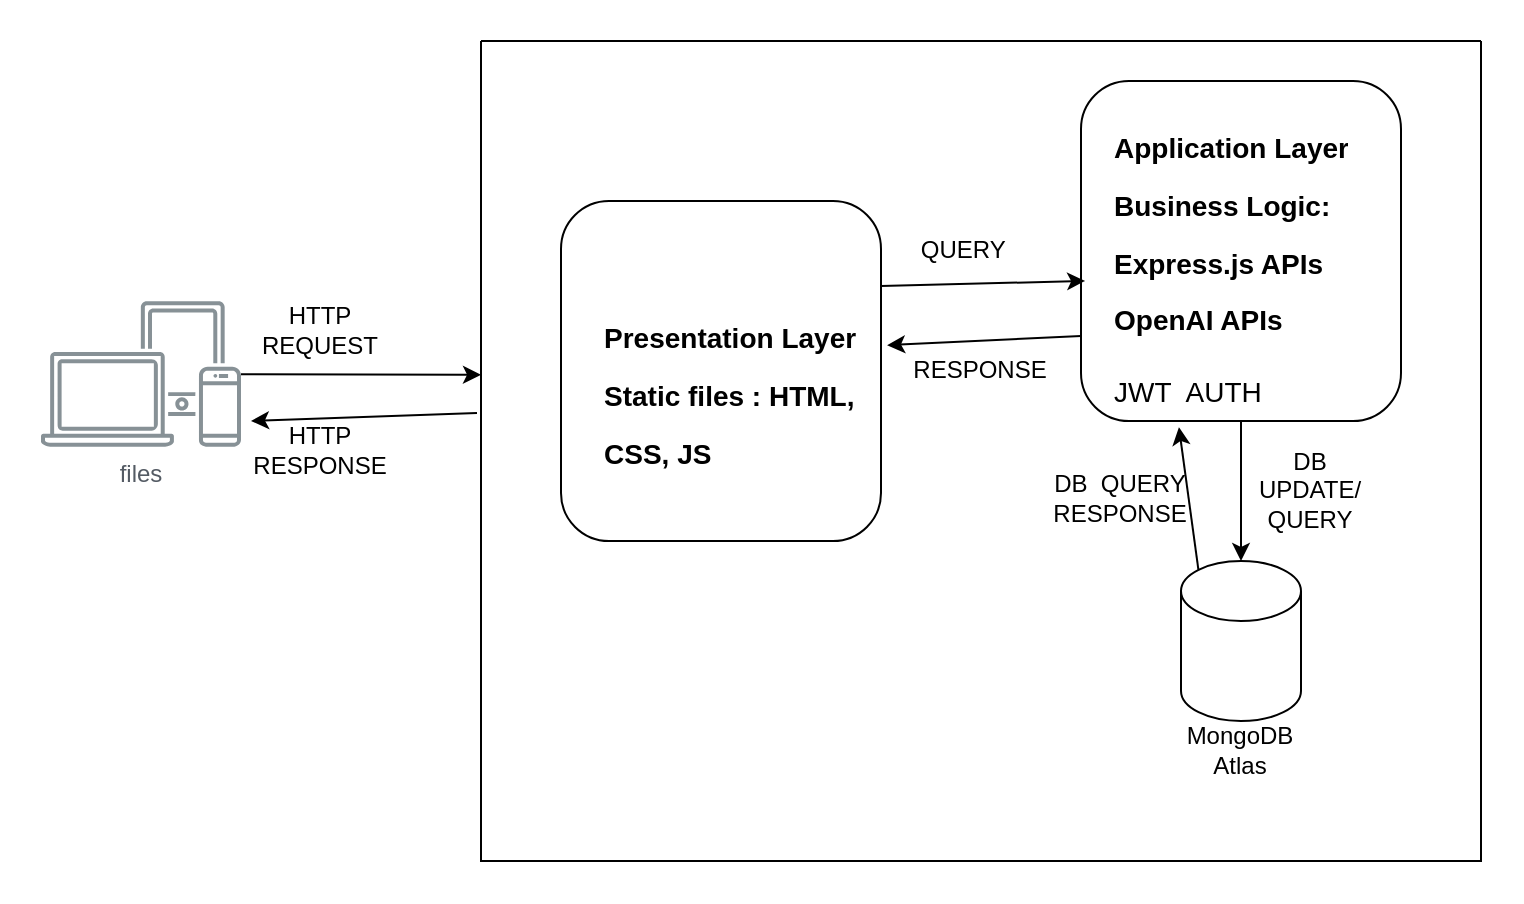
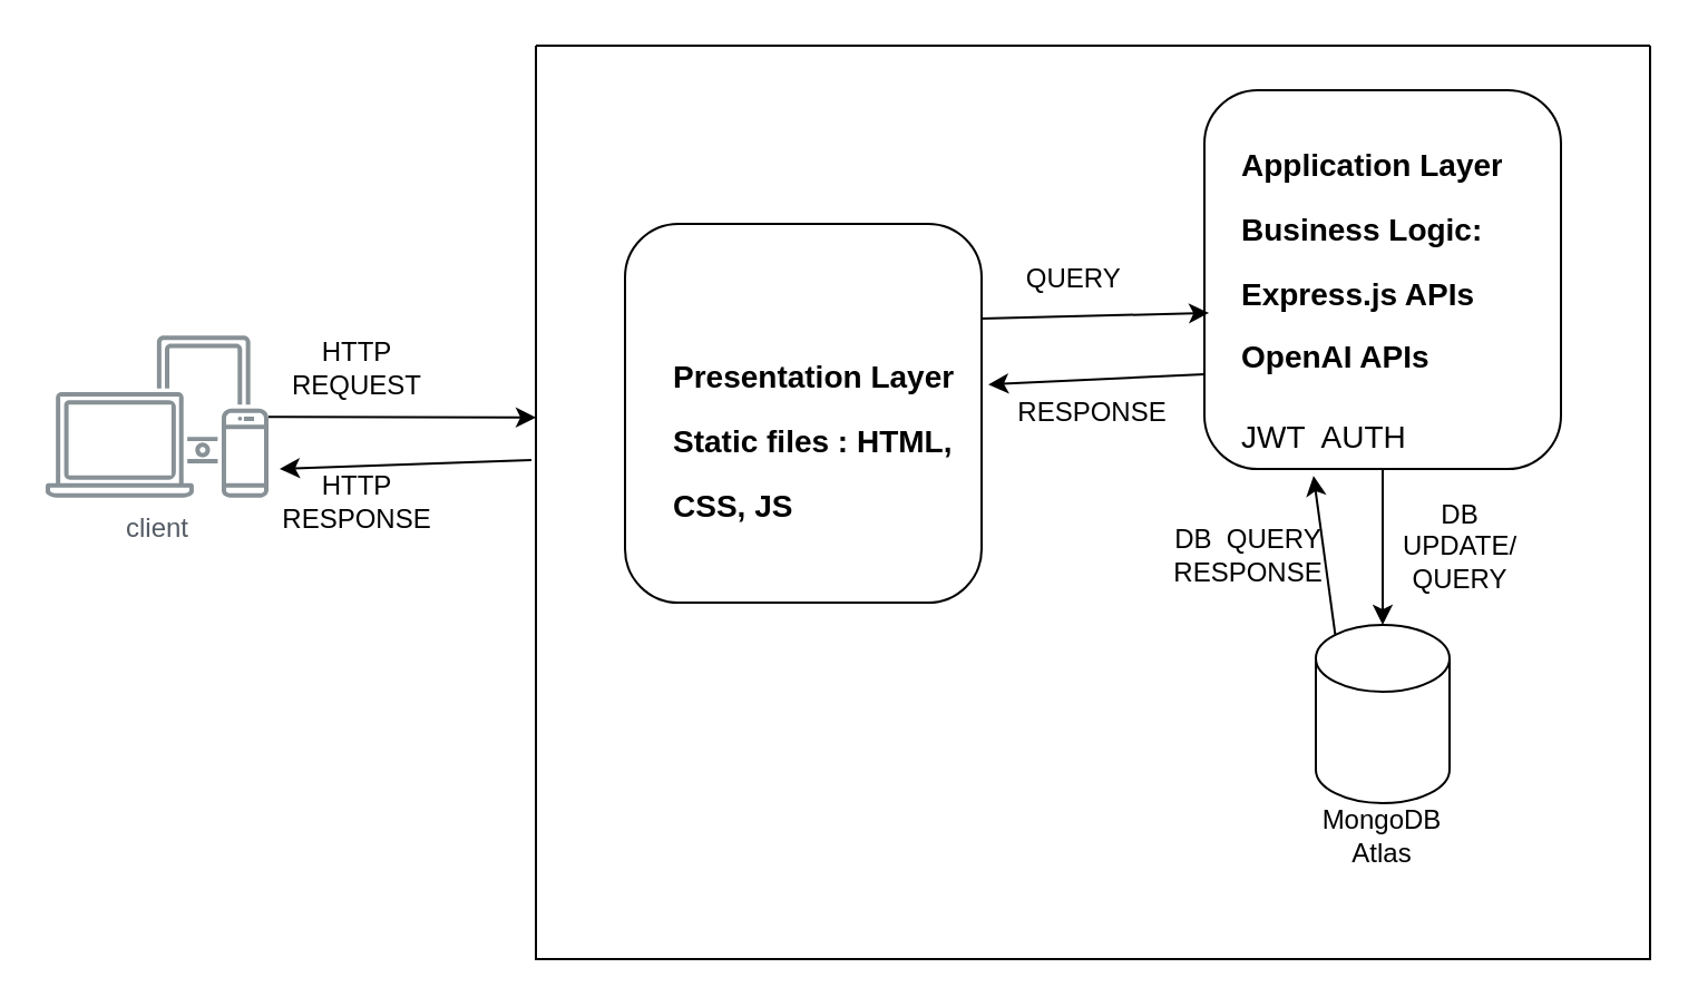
  <mxCell id="0" />
  <mxCell id="1" parent="0" />
- <mxCell id="2" value="files" style="sketch=0;outlineConnect=0;gradientColor=none;fontColor=#545B64;strokeColor=none;fillColor=#879196;dashed=0;verticalLabelPosition=bottom;verticalAlign=top;align=center;html=1;fontSize=12;fontStyle=0;aspect=fixed;shape=mxgraph.aws4.illustration_devices;pointerEvents=1" vertex="1" parent="1"><mxGeometry x="20" y="150" width="100" height="73" as="geometry" /></mxCell>
+ <mxCell id="2" value="client" style="sketch=0;outlineConnect=0;gradientColor=none;fontColor=#545B64;strokeColor=none;fillColor=#879196;dashed=0;verticalLabelPosition=bottom;verticalAlign=top;align=center;html=1;fontSize=12;fontStyle=0;aspect=fixed;shape=mxgraph.aws4.illustration_devices;pointerEvents=1" vertex="1" parent="1"><mxGeometry x="20" y="150" width="100" height="73" as="geometry" /></mxCell>
  <mxCell id="3" value="" style="endArrow=classic;html=1;rounded=0;entryX=0;entryY=0.407;entryDx=0;entryDy=0;entryPerimeter=0;" edge="1" parent="1" source="2" target="4"><mxGeometry width="50" height="50" relative="1" as="geometry"><mxPoint x="360" y="180" as="sourcePoint" /><mxPoint x="230" y="187" as="targetPoint" /></mxGeometry></mxCell>
  <mxCell id="4" value="" style="swimlane;startSize=0;" vertex="1" parent="1"><mxGeometry x="240" y="20" width="500" height="410" as="geometry" /></mxCell>
  <mxCell id="5" value="" style="rounded=1;whiteSpace=wrap;html=1;" vertex="1" parent="4"><mxGeometry x="40" y="80" width="160" height="170" as="geometry" /></mxCell>
  <mxCell id="6" value="&lt;h1 style=&quot;margin-top: 0px;&quot;&gt;&lt;font style=&quot;font-size: 14px;&quot;&gt;Presentation Layer&lt;br&gt;Static files : HTML, CSS, JS&lt;/font&gt;&lt;/h1&gt;" style="text;html=1;whiteSpace=wrap;overflow=hidden;rounded=0;" vertex="1" parent="4"><mxGeometry x="60" y="125" width="130" height="113.5" as="geometry" /></mxCell>
  <mxCell id="7" value="" style="edgeStyle=orthogonalEdgeStyle;rounded=0;orthogonalLoop=1;jettySize=auto;html=1;" edge="1" parent="4" source="8" target="9"><mxGeometry relative="1" as="geometry" /></mxCell>
  <mxCell id="8" value="" style="rounded=1;whiteSpace=wrap;html=1;" vertex="1" parent="4"><mxGeometry x="300" y="20" width="160" height="170" as="geometry" /></mxCell>
  <mxCell id="9" value="" style="shape=cylinder3;whiteSpace=wrap;html=1;boundedLbl=1;backgroundOutline=1;size=15;" vertex="1" parent="4"><mxGeometry x="350" y="260" width="60" height="80" as="geometry" /></mxCell>
  <mxCell id="10" value="&lt;h1 style=&quot;margin-top: 0px;&quot;&gt;&lt;font style=&quot;font-size: 14px;&quot;&gt;Application Layer&lt;br&gt;Business Logic:&lt;br&gt;Express.js APIs&lt;br&gt;OpenAI APIs&lt;/font&gt;&lt;/h1&gt;&lt;div&gt;&lt;font style=&quot;font-size: 14px;&quot;&gt;JWT&amp;nbsp; AUTH&lt;/font&gt;&lt;/div&gt;" style="text;html=1;whiteSpace=wrap;overflow=hidden;rounded=0;" vertex="1" parent="4"><mxGeometry x="315" y="30" width="135" height="150" as="geometry" /></mxCell>
  <mxCell id="11" value="" style="endArrow=classic;html=1;rounded=0;entryX=0.013;entryY=0.588;entryDx=0;entryDy=0;entryPerimeter=0;exitX=1;exitY=0.25;exitDx=0;exitDy=0;" edge="1" parent="4" source="5" target="8"><mxGeometry width="50" height="50" relative="1" as="geometry"><mxPoint x="120" y="260" as="sourcePoint" /><mxPoint x="170" y="210" as="targetPoint" /></mxGeometry></mxCell>
  <mxCell id="12" value="&amp;nbsp;QUERY" style="text;html=1;align=center;verticalAlign=middle;whiteSpace=wrap;rounded=0;" vertex="1" parent="4"><mxGeometry x="210" y="90" width="60" height="30" as="geometry" /></mxCell>
  <mxCell id="13" value="" style="endArrow=classic;html=1;rounded=0;exitX=0;exitY=0.75;exitDx=0;exitDy=0;entryX=1.019;entryY=0.424;entryDx=0;entryDy=0;entryPerimeter=0;" edge="1" parent="4" source="8" target="5"><mxGeometry width="50" height="50" relative="1" as="geometry"><mxPoint x="120" y="260" as="sourcePoint" /><mxPoint x="170" y="210" as="targetPoint" /></mxGeometry></mxCell>
  <mxCell id="14" value="RESPONSE" style="text;html=1;align=center;verticalAlign=middle;whiteSpace=wrap;rounded=0;" vertex="1" parent="4"><mxGeometry x="220" y="150" width="60" height="30" as="geometry" /></mxCell>
  <mxCell id="15" value="DB UPDATE/ QUERY" style="text;html=1;align=center;verticalAlign=middle;whiteSpace=wrap;rounded=0;" vertex="1" parent="4"><mxGeometry x="385" y="210" width="60" height="30" as="geometry" /></mxCell>
  <mxCell id="16" value="MongoDB Atlas" style="text;html=1;align=center;verticalAlign=middle;whiteSpace=wrap;rounded=0;" vertex="1" parent="4"><mxGeometry x="350" y="340" width="60" height="30" as="geometry" /></mxCell>
  <mxCell id="17" value="" style="endArrow=classic;html=1;rounded=0;entryX=0.306;entryY=1.018;entryDx=0;entryDy=0;entryPerimeter=0;exitX=0.145;exitY=0;exitDx=0;exitDy=4.35;exitPerimeter=0;" edge="1" parent="4" source="9" target="8"><mxGeometry width="50" height="50" relative="1" as="geometry"><mxPoint x="120" y="260" as="sourcePoint" /><mxPoint x="170" y="210" as="targetPoint" /></mxGeometry></mxCell>
  <mxCell id="18" value="DB&amp;nbsp; QUERY RESPONSE" style="text;html=1;align=center;verticalAlign=middle;whiteSpace=wrap;rounded=0;" vertex="1" parent="4"><mxGeometry x="290" y="213.5" width="60" height="30" as="geometry" /></mxCell>
  <mxCell id="19" value="HTTP REQUEST" style="text;html=1;align=center;verticalAlign=middle;whiteSpace=wrap;rounded=0;" vertex="1" parent="1"><mxGeometry x="130" y="150" width="60" height="30" as="geometry" /></mxCell>
  <mxCell id="20" value="" style="endArrow=classic;html=1;rounded=0;entryX=1.05;entryY=0.823;entryDx=0;entryDy=0;entryPerimeter=0;" edge="1" parent="1" target="2"><mxGeometry width="50" height="50" relative="1" as="geometry"><mxPoint x="238" y="206" as="sourcePoint" /><mxPoint x="410" y="230" as="targetPoint" /></mxGeometry></mxCell>
  <mxCell id="21" value="HTTP RESPONSE" style="text;html=1;align=center;verticalAlign=middle;whiteSpace=wrap;rounded=0;" vertex="1" parent="1"><mxGeometry x="130" y="210" width="60" height="30" as="geometry" /></mxCell>
